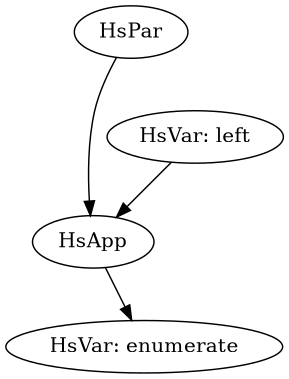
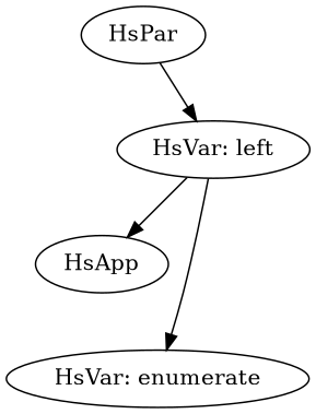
  digraph {
    n1 [label=HsPar]
    n2 [label=HsApp]
    n3 [label="HsVar: enumerate"]
    n4 [label="HsVar: left"]
    subgraph sub_1 {
      n1
      n2
      n3
      n4
    }
-   n1 -> n2
-   n2 -> n3
+   n1 -> n4
+   n4 -> n3
    n4 -> n2
  }
